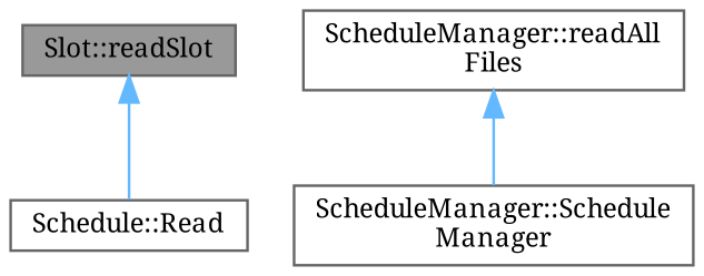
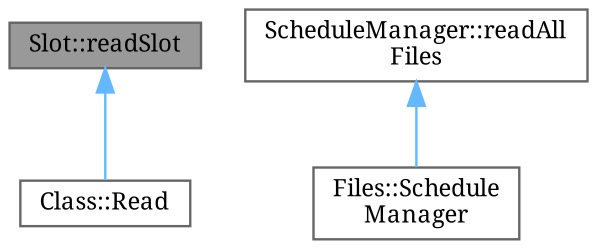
  digraph {
    fontname="Noto Serif"
    rankdir=TB
    node [color=grey40 fillcolor=white fontname="Noto Serif" fontsize=10 shape=box style=filled]
    edge [color=steelblue1 dir=back fontname="Noto Serif" fontsize=10 labelfontname=Helvetica labelfontsize=10 style=solid]
    n1 [color=gray40 fillcolor=grey60 fontcolor=black height=0.2 label="Slot::readSlot" width=0.4]
-   n2 [height=0.2 label="Schedule::Read" width=0.4]
+   n2 [height=0.2 label="Class::Read" width=0.4]
    n3 [height=0.2 label="ScheduleManager::readAll\lFiles" width=0.4]
-   n4 [height=0.2 label="ScheduleManager::Schedule\lManager" width=0.4]
+   n4 [height=0.2 label="Files::Schedule\lManager" width=0.4]
    n1 -> n2
    n3 -> n4
  }
